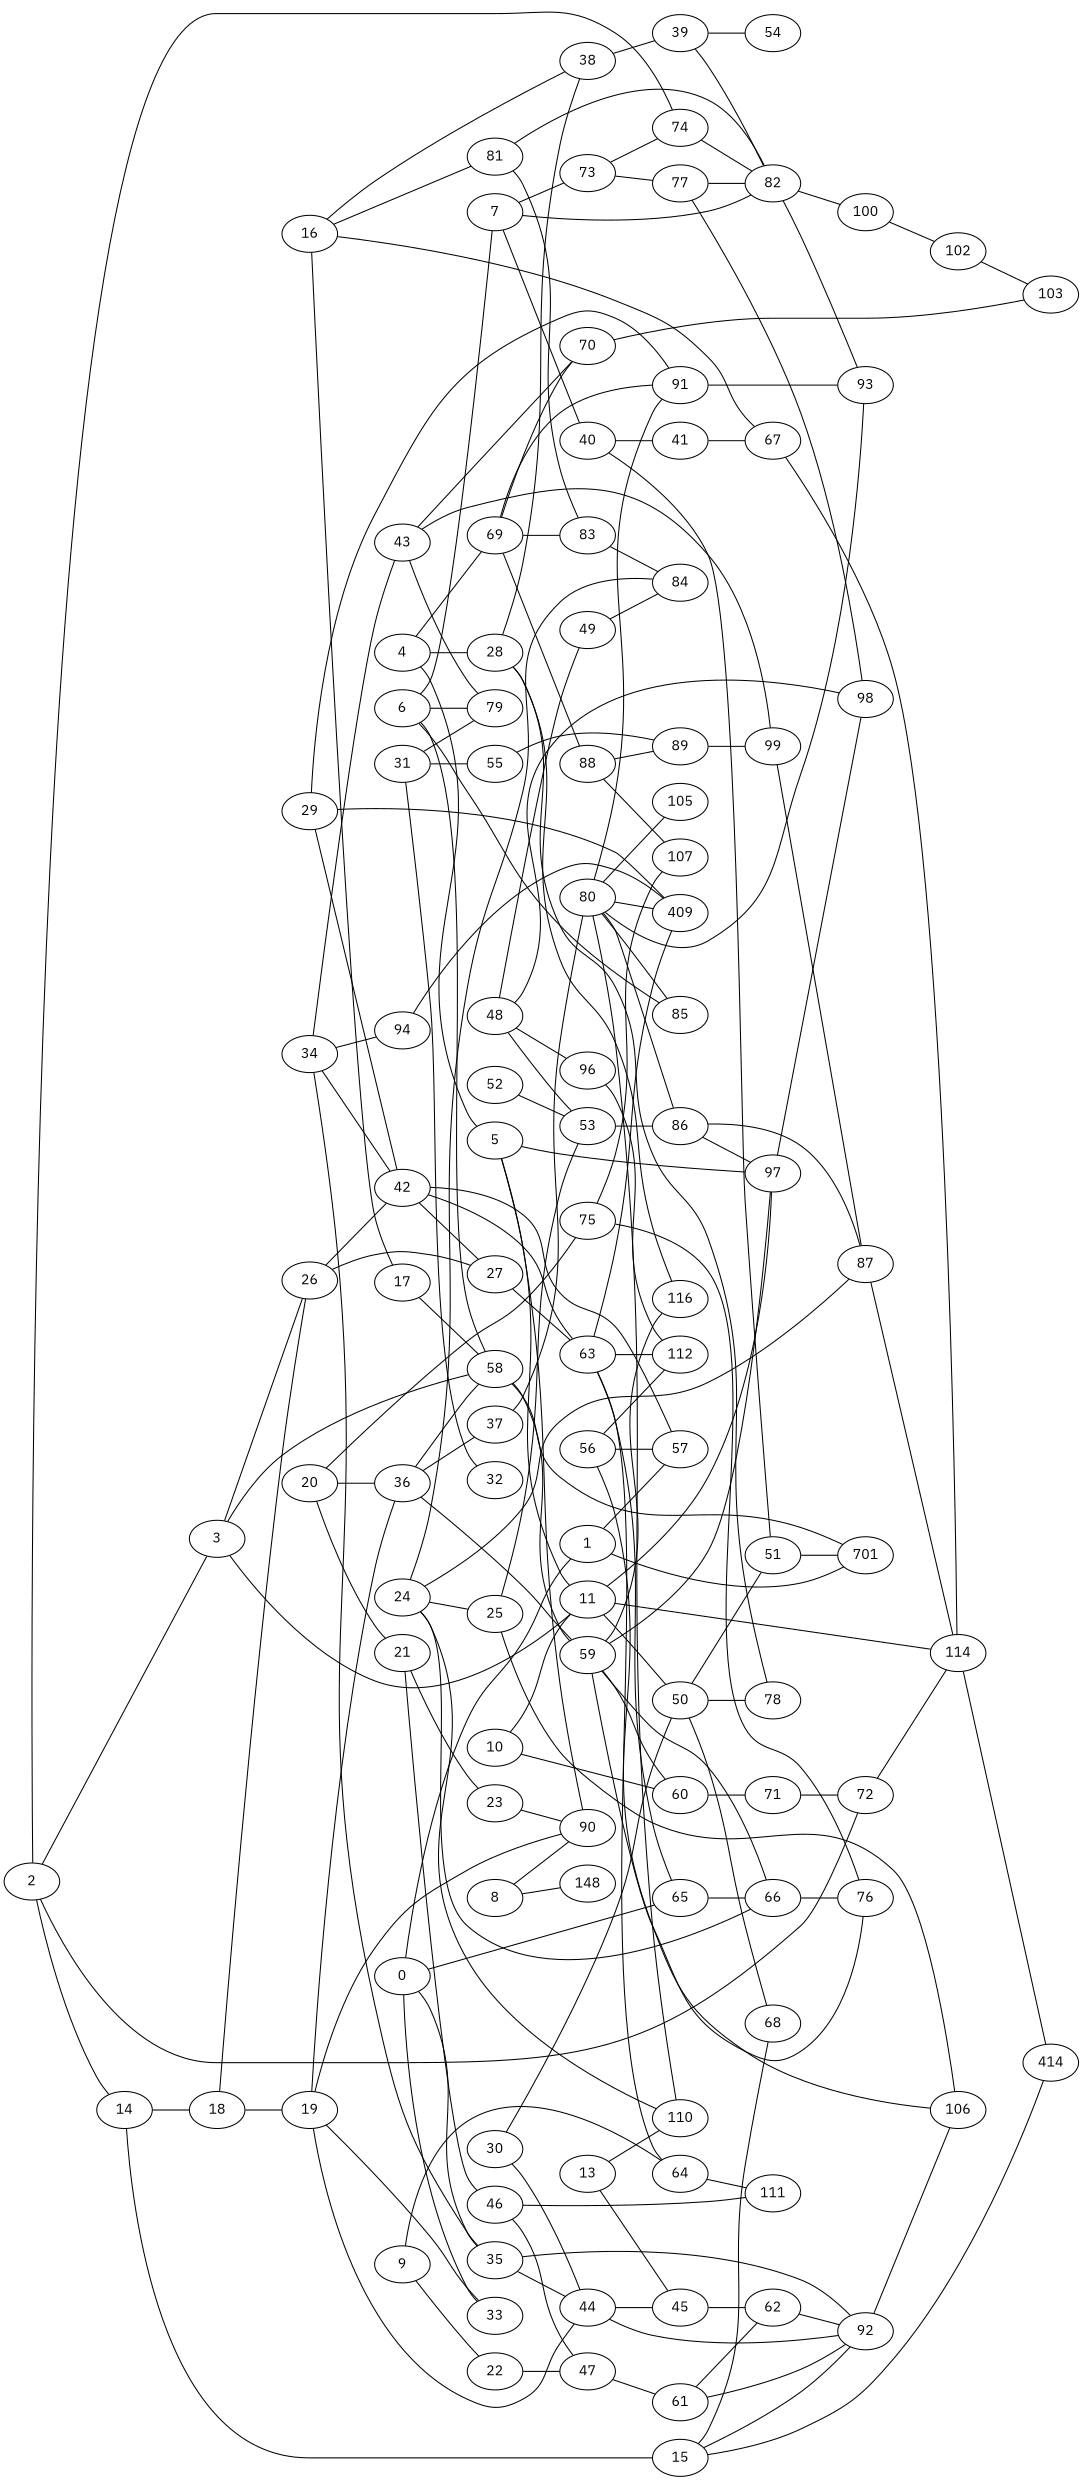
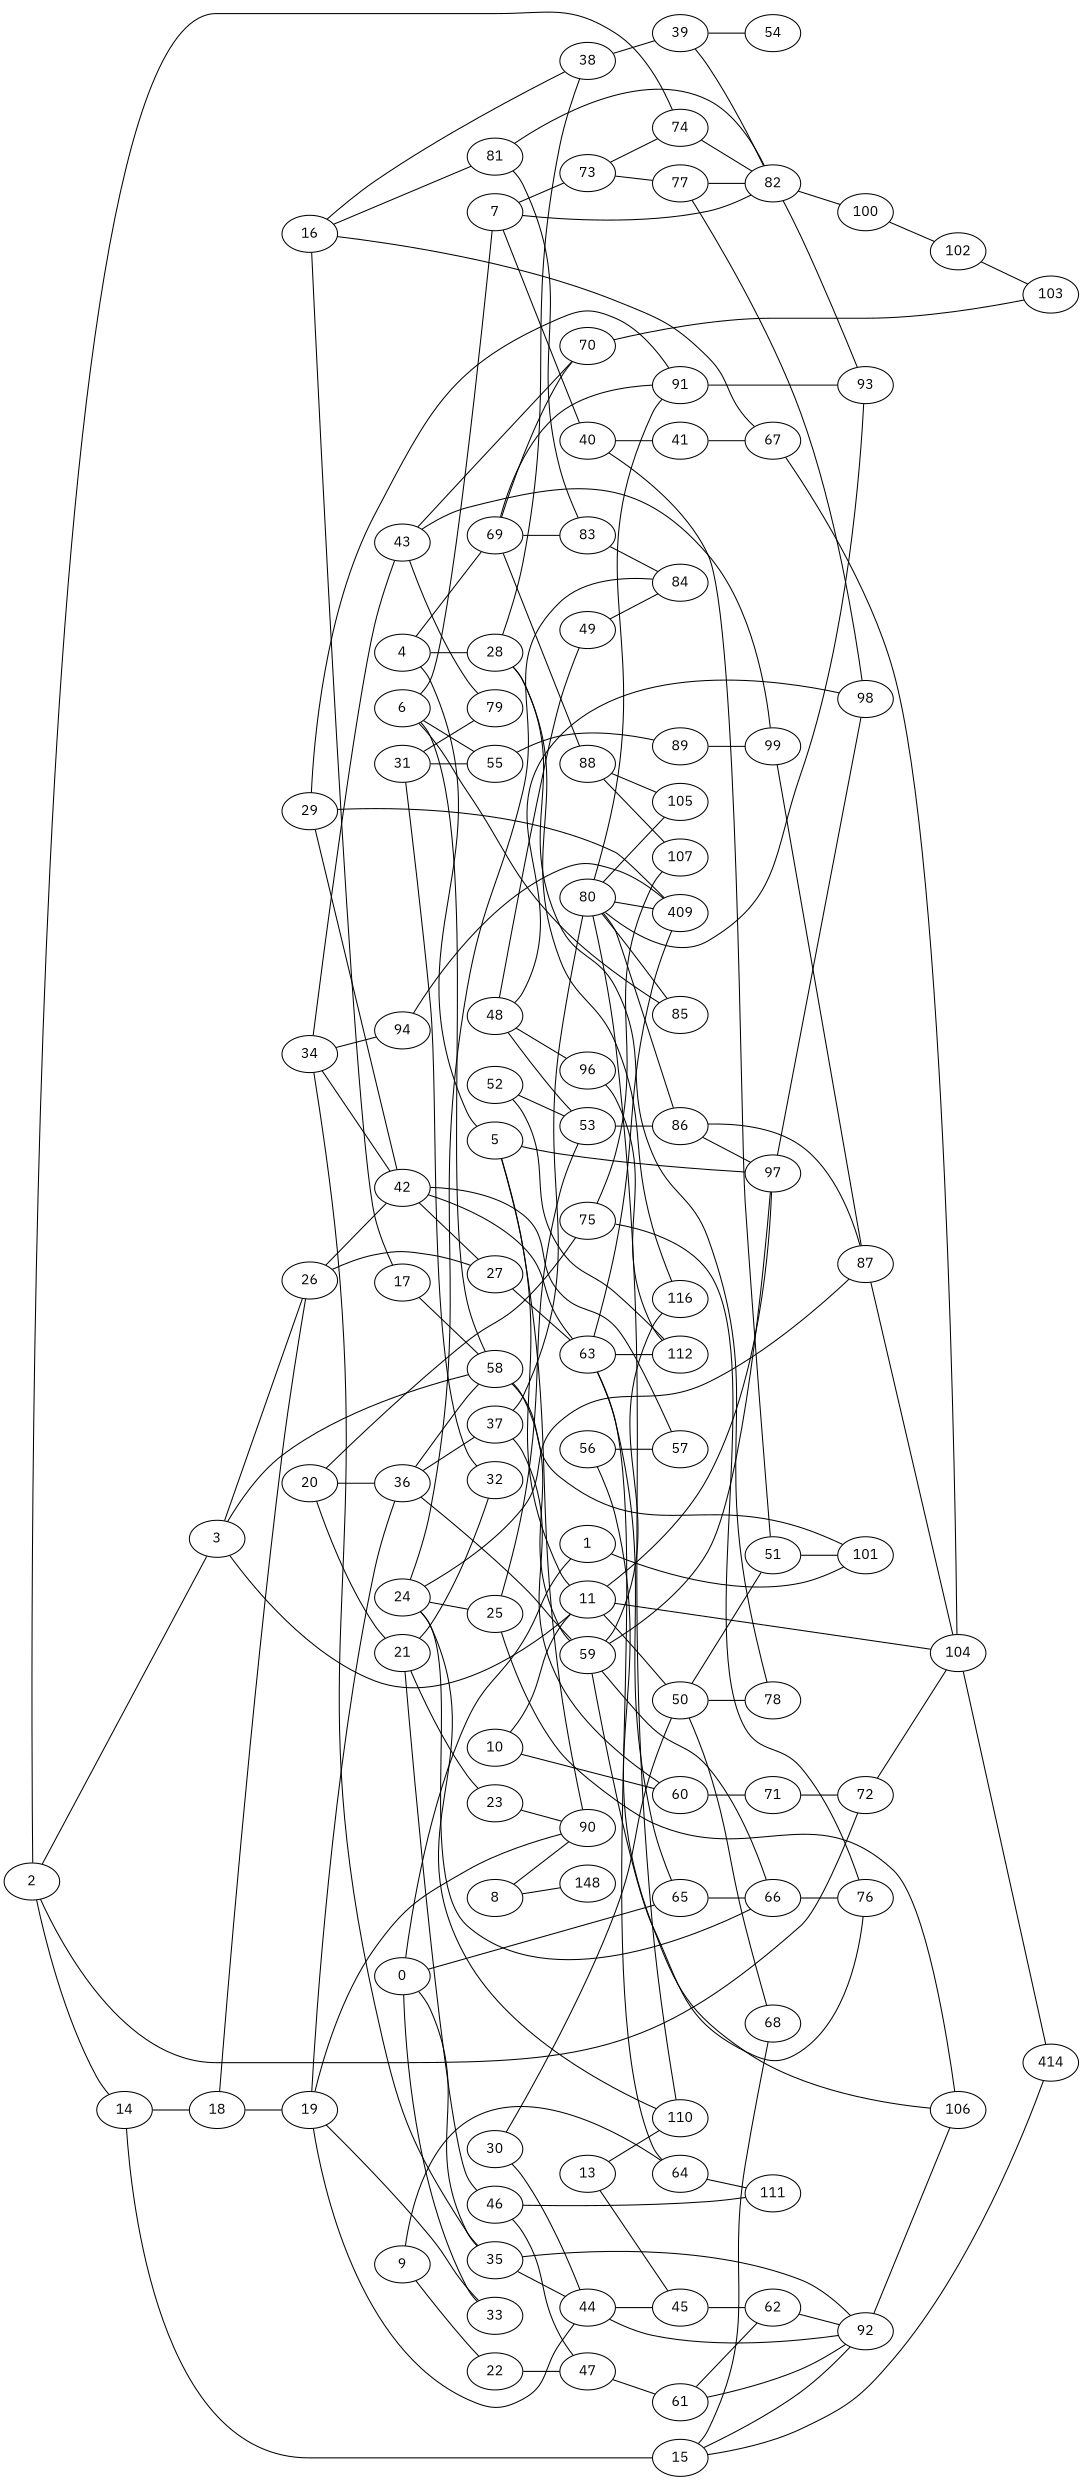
  graph {
    fontname="IBM Plex Sans"
    rankdir=LR
    node [fontname="IBM Plex Sans"]
    edge [fontname="IBM Plex Sans"]
    0
    1
    33
    35
    65
    57
-   101 [label=701]
+   101
    92
    44
    66
    27
    63
    106
    45
    76
    112
    64
    n18 [label=409]
    2
    3
    14
    72
    74
    11
    26
    58
    15
    18
-   104 [label=114]
+   104
    82
    97
    50
    42
    59
    68
    n36 [label=414]
    19
    93
    100
    98
    78
    51
    n43 [label=116]
    60
    4
    5
    28
    69
    90
    38
    91
    70
    83
    88
    39
    103
    84
    89
    107
    6
    7
    55
    85
    40
    73
    41
    77
    99
    67
    102
    8
    n72 [label=148]
    9
    22
    47
    111
    61
    10
    71
    13
    110
    17
    36
    37
    62
    80
    16
    81
    54
    20
    21
    75
    23
    32
    46
    49
    24
    25
    87
    53
    86
    29
    30
    31
    79
    34
    43
    94
    105
    48
    96
    52
    56
    0 -- 1
    0 -- 33
    0 -- 35
    0 -- 65
-   1 -- 57
    1 -- 101
    35 -- 92
    35 -- 44
    65 -- 66
    92 -- 106
    44 -- 92
    44 -- 45
    66 -- 76
    27 -- 63
    63 -- 65
    63 -- 112
    63 -- 64
    63 -- n18
    45 -- 62
    64 -- 111
    2 -- 3
    2 -- 14
    2 -- 72
    2 -- 74
    3 -- 11
    3 -- 26
    3 -- 58
    14 -- 15
    14 -- 18
    72 -- 104
    74 -- 82
    11 -- 104
    11 -- 97
    11 -- 50
    26 -- 27
    26 -- 42
    58 -- 101
    58 -- 59
    15 -- 92
    15 -- 68
    15 -- n36
    18 -- 26
    18 -- 19
    104 -- n36
    82 -- 93
    82 -- 100
    97 -- 98
    50 -- 68
    50 -- 78
    50 -- 51
    42 -- 57
    42 -- 27
    42 -- 63
    59 -- 66
    59 -- 76
    59 -- 97
    59 -- n43
-   59 -- 60
+   37 -- 60
    19 -- 33
    19 -- 44
    19 -- 90
    19 -- 36
    100 -- 102
    51 -- 101
    60 -- 71
    4 -- 5
    4 -- 28
    4 -- 69
    5 -- 11
    5 -- 97
    5 -- 90
    28 -- 78
    28 -- n43
    28 -- 38
    69 -- 91
    69 -- 70
    69 -- 83
    69 -- 88
    38 -- 39
    91 -- 93
    70 -- 103
    83 -- 84
-   88 -- 89
+   88 -- 105
    88 -- 107
    39 -- 82
    39 -- 54
    89 -- 99
    6 -- 58
    6 -- 7
-   6 -- 79
+   6 -- 55
    6 -- 85
    7 -- 82
    7 -- 40
    7 -- 73
    55 -- 89
    40 -- 51
    40 -- 41
    73 -- 74
    73 -- 77
    41 -- 67
    77 -- 82
    77 -- 98
    99 -- 87
    67 -- 104
    102 -- 103
    8 -- 90
    8 -- n72
    9 -- 64
    9 -- 22
    22 -- 47
    47 -- 61
    61 -- 92
    61 -- 62
    10 -- 11
    10 -- 60
    71 -- 72
    13 -- 45
    13 -- 110
    17 -- 58
    36 -- 58
    36 -- 59
    36 -- 37
    37 -- 80
    62 -- 92
    80 -- n18
    80 -- 93
    80 -- 91
    80 -- 85
    80 -- 110
    80 -- 86
    80 -- 105
    16 -- 38
    16 -- 67
    16 -- 17
    16 -- 81
    81 -- 82
    81 -- 83
    20 -- 36
    20 -- 21
    20 -- 75
    21 -- 23
+   21 -- 32
    21 -- 46
    75 -- 76
    75 -- 107
    23 -- 90
    46 -- 47
    46 -- 111
    49 -- 84
    24 -- 66
    24 -- 84
    24 -- 110
    24 -- 25
    24 -- 87
    25 -- 106
    25 -- 53
    87 -- 104
    53 -- 86
    86 -- 97
    86 -- 87
    29 -- n18
    29 -- 42
    29 -- 91
    30 -- 44
    30 -- 50
    31 -- 55
    31 -- 32
    31 -- 79
    34 -- 35
    34 -- 42
    34 -- 43
    34 -- 94
    43 -- 70
    43 -- 99
    43 -- 79
    94 -- n18
    48 -- 98
    48 -- 49
    48 -- 53
    48 -- 96
    96 -- 112
-   56 -- 112
+   52 -- 112
    52 -- 53
    56 -- 57
    56 -- 106
  }
